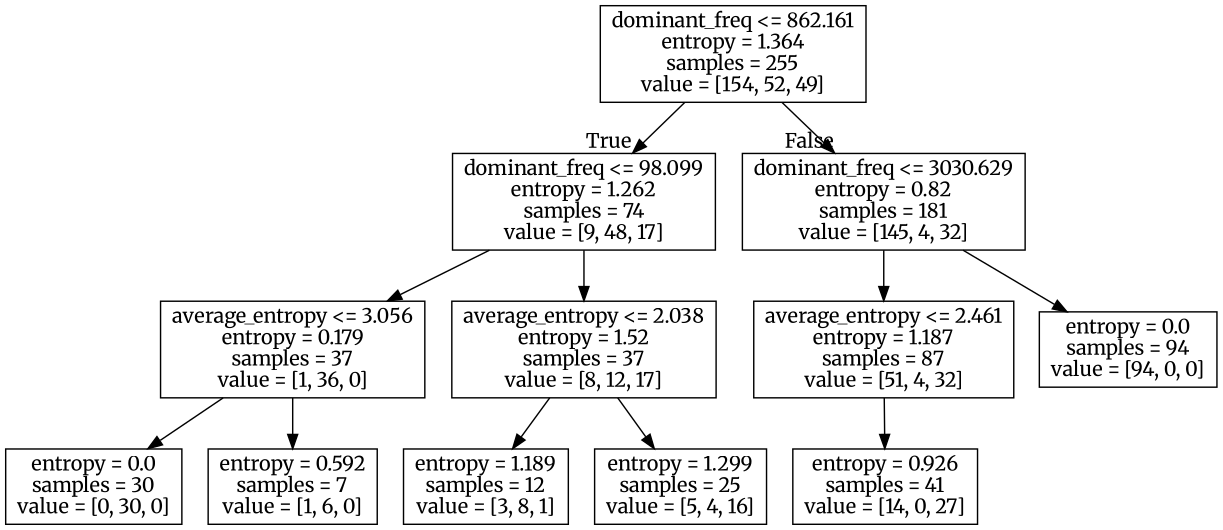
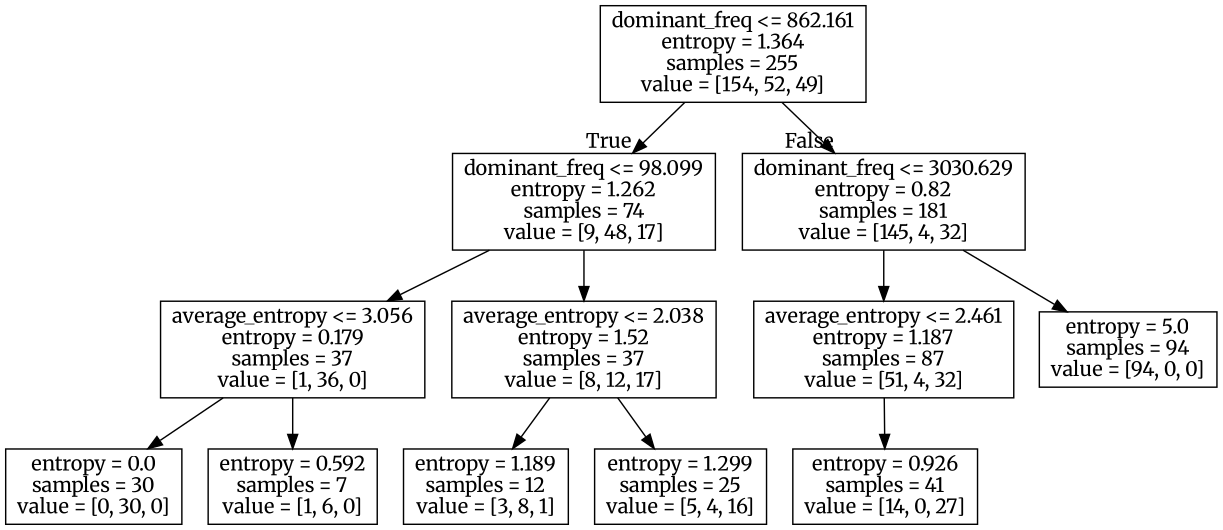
  digraph {
    fontname=Merriweather
    node [fontname=Merriweather shape=box]
    edge [fontname=Merriweather]
    n1 [label="dominant_freq <= 862.161\nentropy = 1.364\nsamples = 255\nvalue = [154, 52, 49]"]
    n2 [label="dominant_freq <= 98.099\nentropy = 1.262\nsamples = 74\nvalue = [9, 48, 17]"]
    n3 [label="dominant_freq <= 3030.629\nentropy = 0.82\nsamples = 181\nvalue = [145, 4, 32]"]
    n4 [label="average_entropy <= 3.056\nentropy = 0.179\nsamples = 37\nvalue = [1, 36, 0]"]
    n5 [label="average_entropy <= 2.038\nentropy = 1.52\nsamples = 37\nvalue = [8, 12, 17]"]
    n6 [label="average_entropy <= 2.461\nentropy = 1.187\nsamples = 87\nvalue = [51, 4, 32]"]
-   n7 [label="entropy = 0.0\nsamples = 94\nvalue = [94, 0, 0]"]
+   n7 [label="entropy = 5.0\nsamples = 94\nvalue = [94, 0, 0]"]
    n8 [label="entropy = 0.0\nsamples = 30\nvalue = [0, 30, 0]"]
    n9 [label="entropy = 0.592\nsamples = 7\nvalue = [1, 6, 0]"]
    n10 [label="entropy = 1.189\nsamples = 12\nvalue = [3, 8, 1]"]
    n11 [label="entropy = 1.299\nsamples = 25\nvalue = [5, 4, 16]"]
    n12 [label="entropy = 0.926\nsamples = 41\nvalue = [14, 0, 27]"]
    n1 -> n2 [headlabel=True labelangle=45 labeldistance=2.5]
    n1 -> n3 [headlabel=False labelangle=-45 labeldistance=2.5]
    n2 -> n4
    n2 -> n5
    n3 -> n6
    n3 -> n7
    n4 -> n8
    n4 -> n9
    n5 -> n10
    n5 -> n11
    n6 -> n12
  }
